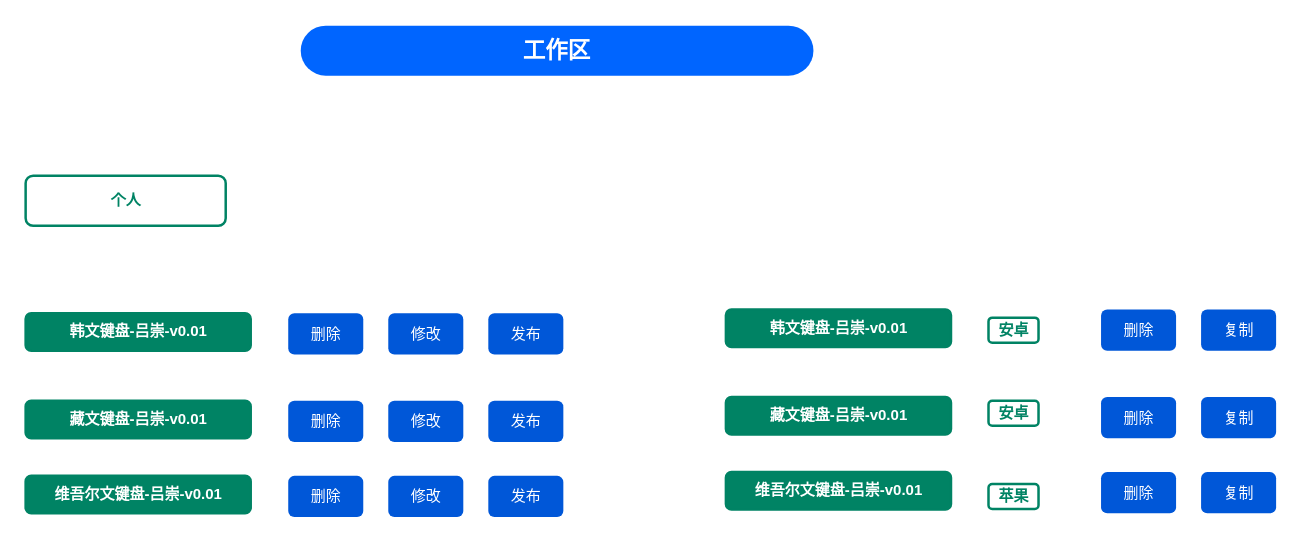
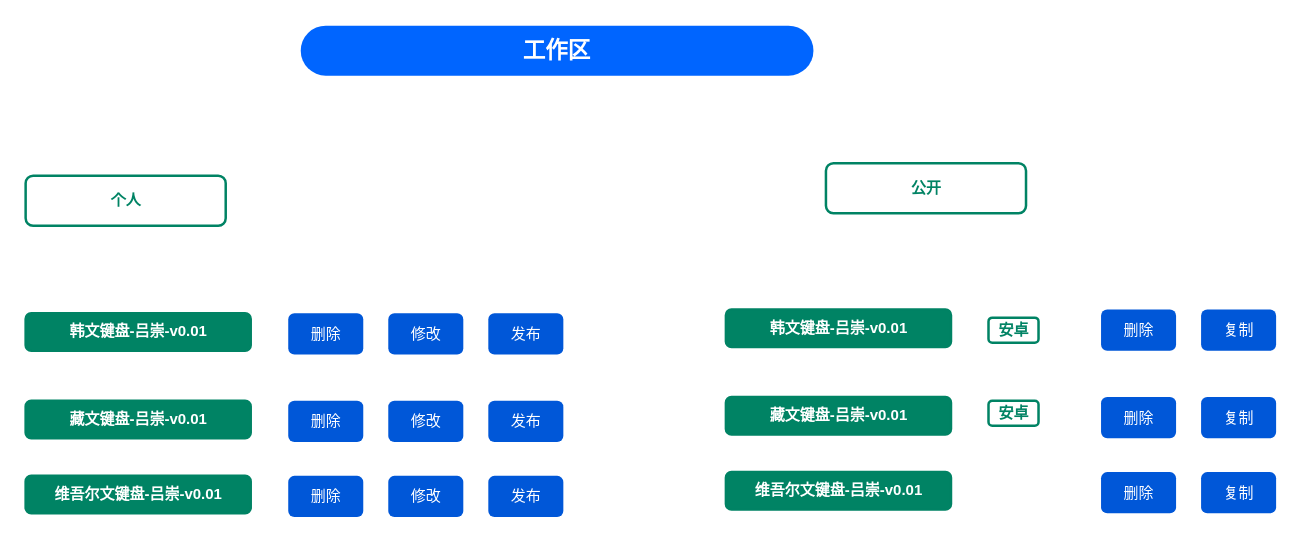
  <mxCell id="0" />
  <mxCell id="1" parent="0" />
  <mxCell id="2" value="工作区" style="rounded=1;fillColor=#0065FF;strokeColor=none;html=1;fontColor=#ffffff;align=center;verticalAlign=middle;whiteSpace=wrap;fontSize=18;fontStyle=1;arcSize=50" vertex="1" parent="1"><mxGeometry x="240" y="20" width="410" height="40" as="geometry" /></mxCell>
  <mxCell id="3" value="个人" style="dashed=0;html=1;rounded=1;strokeColor=#008364;fontSize=12;align=center;fontStyle=1;strokeWidth=2;fontColor=#008364" vertex="1" parent="1"><mxGeometry x="20" y="140" width="160" height="40" as="geometry" /></mxCell>
+ <mxCell id="4" value="公开" style="dashed=0;html=1;rounded=1;strokeColor=#008364;fontSize=12;align=center;fontStyle=1;strokeWidth=2;fontColor=#008364" vertex="1" parent="1"><mxGeometry x="660" y="130" width="160" height="40" as="geometry" /></mxCell>
  <mxCell id="5" value="韩文键盘-吕崇-v0.01" style="dashed=0;html=1;rounded=1;fillColor=#008364;strokeColor=#008364;fontSize=12;align=center;fontStyle=1;strokeWidth=2;fontColor=#ffffff" vertex="1" parent="1"><mxGeometry x="20" y="250" width="180" height="30" as="geometry" /></mxCell>
  <mxCell id="6" value="删除" style="rounded=1;fillColor=#0057D8;align=center;strokeColor=none;html=1;fontColor=#ffffff;fontSize=12" vertex="1" parent="1"><mxGeometry x="230" y="250" width="60" height="33" as="geometry" /></mxCell>
  <mxCell id="7" value="修改" style="rounded=1;fillColor=#0057D8;align=center;strokeColor=none;html=1;fontColor=#ffffff;fontSize=12" vertex="1" parent="1"><mxGeometry x="310" y="250" width="60" height="33" as="geometry" /></mxCell>
  <mxCell id="8" value="发布" style="rounded=1;fillColor=#0057D8;align=center;strokeColor=none;html=1;fontColor=#ffffff;fontSize=12" vertex="1" parent="1"><mxGeometry x="390" y="250" width="60" height="33" as="geometry" /></mxCell>
  <mxCell id="9" value="藏文键盘-吕崇-v0.01" style="dashed=0;html=1;rounded=1;fillColor=#008364;strokeColor=#008364;fontSize=12;align=center;fontStyle=1;strokeWidth=2;fontColor=#ffffff" vertex="1" parent="1"><mxGeometry x="20" y="320" width="180" height="30" as="geometry" /></mxCell>
  <mxCell id="10" value="删除" style="rounded=1;fillColor=#0057D8;align=center;strokeColor=none;html=1;fontColor=#ffffff;fontSize=12" vertex="1" parent="1"><mxGeometry x="230" y="320" width="60" height="33" as="geometry" /></mxCell>
  <mxCell id="11" value="修改" style="rounded=1;fillColor=#0057D8;align=center;strokeColor=none;html=1;fontColor=#ffffff;fontSize=12" vertex="1" parent="1"><mxGeometry x="310" y="320" width="60" height="33" as="geometry" /></mxCell>
  <mxCell id="12" value="发布" style="rounded=1;fillColor=#0057D8;align=center;strokeColor=none;html=1;fontColor=#ffffff;fontSize=12" vertex="1" parent="1"><mxGeometry x="390" y="320" width="60" height="33" as="geometry" /></mxCell>
  <mxCell id="13" value="维吾尔文键盘-吕崇-v0.01" style="dashed=0;html=1;rounded=1;fillColor=#008364;strokeColor=#008364;fontSize=12;align=center;fontStyle=1;strokeWidth=2;fontColor=#ffffff" vertex="1" parent="1"><mxGeometry x="20" y="380" width="180" height="30" as="geometry" /></mxCell>
  <mxCell id="14" value="删除" style="rounded=1;fillColor=#0057D8;align=center;strokeColor=none;html=1;fontColor=#ffffff;fontSize=12" vertex="1" parent="1"><mxGeometry x="230" y="380" width="60" height="33" as="geometry" /></mxCell>
  <mxCell id="15" value="修改" style="rounded=1;fillColor=#0057D8;align=center;strokeColor=none;html=1;fontColor=#ffffff;fontSize=12" vertex="1" parent="1"><mxGeometry x="310" y="380" width="60" height="33" as="geometry" /></mxCell>
  <mxCell id="16" value="发布" style="rounded=1;fillColor=#0057D8;align=center;strokeColor=none;html=1;fontColor=#ffffff;fontSize=12" vertex="1" parent="1"><mxGeometry x="390" y="380" width="60" height="33" as="geometry" /></mxCell>
  <mxCell id="17" value="韩文键盘-吕崇-v0.01" style="dashed=0;html=1;rounded=1;fillColor=#008364;strokeColor=#008364;fontSize=12;align=center;fontStyle=1;strokeWidth=2;fontColor=#ffffff" vertex="1" parent="1"><mxGeometry x="580" y="247" width="180" height="30" as="geometry" /></mxCell>
  <mxCell id="18" value="删除" style="rounded=1;fillColor=#0057D8;align=center;strokeColor=none;html=1;fontColor=#ffffff;fontSize=12" vertex="1" parent="1"><mxGeometry x="880" y="247" width="60" height="33" as="geometry" /></mxCell>
  <mxCell id="19" value="复制" style="rounded=1;fillColor=#0057D8;align=center;strokeColor=none;html=1;fontColor=#ffffff;fontSize=12" vertex="1" parent="1"><mxGeometry x="960" y="247" width="60" height="33" as="geometry" /></mxCell>
  <mxCell id="20" value="藏文键盘-吕崇-v0.01" style="dashed=0;html=1;rounded=1;fillColor=#008364;strokeColor=#008364;fontSize=12;align=center;fontStyle=1;strokeWidth=2;fontColor=#ffffff" vertex="1" parent="1"><mxGeometry x="580" y="317" width="180" height="30" as="geometry" /></mxCell>
  <mxCell id="21" value="删除" style="rounded=1;fillColor=#0057D8;align=center;strokeColor=none;html=1;fontColor=#ffffff;fontSize=12" vertex="1" parent="1"><mxGeometry x="880" y="317" width="60" height="33" as="geometry" /></mxCell>
  <mxCell id="22" value="复制" style="rounded=1;fillColor=#0057D8;align=center;strokeColor=none;html=1;fontColor=#ffffff;fontSize=12" vertex="1" parent="1"><mxGeometry x="960" y="317" width="60" height="33" as="geometry" /></mxCell>
  <mxCell id="23" value="维吾尔文键盘-吕崇-v0.01" style="dashed=0;html=1;rounded=1;fillColor=#008364;strokeColor=#008364;fontSize=12;align=center;fontStyle=1;strokeWidth=2;fontColor=#ffffff" vertex="1" parent="1"><mxGeometry x="580" y="377" width="180" height="30" as="geometry" /></mxCell>
  <mxCell id="24" value="删除" style="rounded=1;fillColor=#0057D8;align=center;strokeColor=none;html=1;fontColor=#ffffff;fontSize=12" vertex="1" parent="1"><mxGeometry x="880" y="377" width="60" height="33" as="geometry" /></mxCell>
  <mxCell id="25" value="复制" style="rounded=1;fillColor=#0057D8;align=center;strokeColor=none;html=1;fontColor=#ffffff;fontSize=12" vertex="1" parent="1"><mxGeometry x="960" y="377" width="60" height="33" as="geometry" /></mxCell>
  <mxCell id="26" value="安卓" style="dashed=0;html=1;rounded=1;strokeColor=#008364;fontSize=12;align=center;fontStyle=1;strokeWidth=2;fontColor=#008364" vertex="1" parent="1"><mxGeometry x="790" y="253.5" width="40" height="20" as="geometry" /></mxCell>
  <mxCell id="27" value="安卓" style="dashed=0;html=1;rounded=1;strokeColor=#008364;fontSize=12;align=center;fontStyle=1;strokeWidth=2;fontColor=#008364" vertex="1" parent="1"><mxGeometry x="790" y="320" width="40" height="20" as="geometry" /></mxCell>
- <mxCell id="28" value="苹果" style="dashed=0;html=1;rounded=1;strokeColor=#008364;fontSize=12;align=center;fontStyle=1;strokeWidth=2;fontColor=#008364" vertex="1" parent="1"><mxGeometry x="790" y="386.5" width="40" height="20" as="geometry" /></mxCell>
